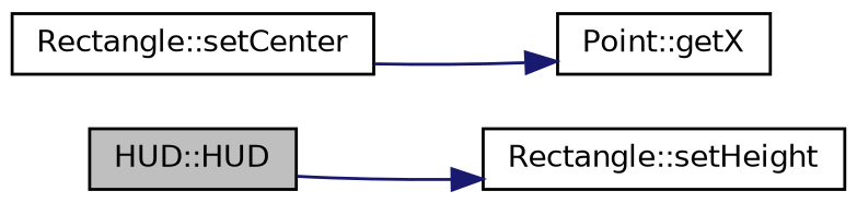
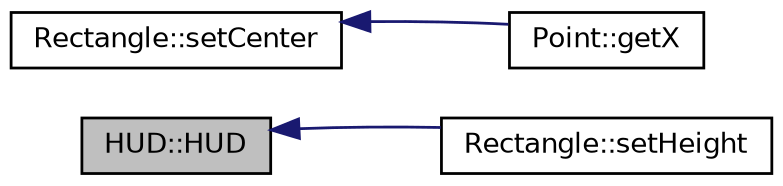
  digraph {
    rankdir=LR
    node [color=black fontname=Helvetica fontsize=10 shape=record]
    edge [color=midnightblue fontname=Helvetica fontsize=10 labelfontname=Helvetica labelfontsize=10 style=solid]
    n1 [fillcolor=grey75 fontcolor=black height=0.2 label="HUD::HUD" style=filled width=0.4]
    n2 [height=0.2 label="Rectangle::setHeight" width=0.4]
    n3 [height=0.2 label="Rectangle::setCenter" width=0.4]
    n4 [height=0.2 label="Point::getX" width=0.4]
-   n1 -> n2
-   n3 -> n4
+   n2 -> n1
+   n4 -> n3
  }
